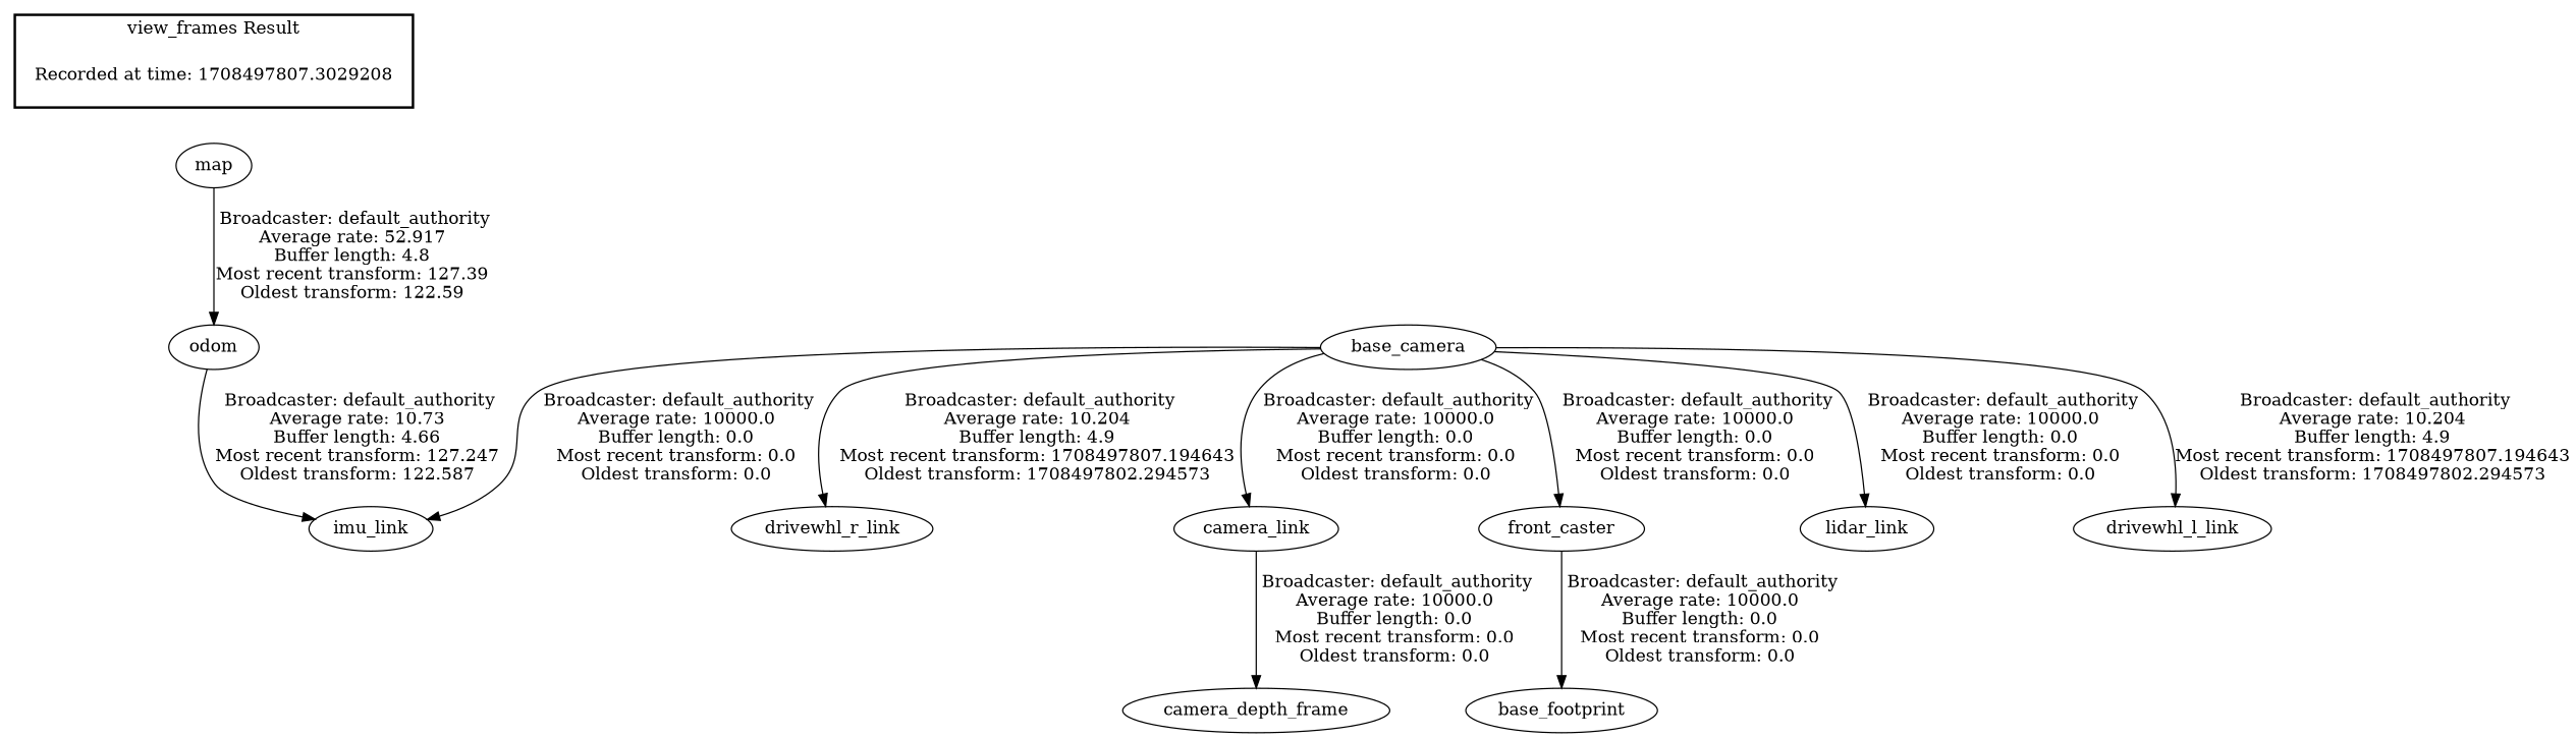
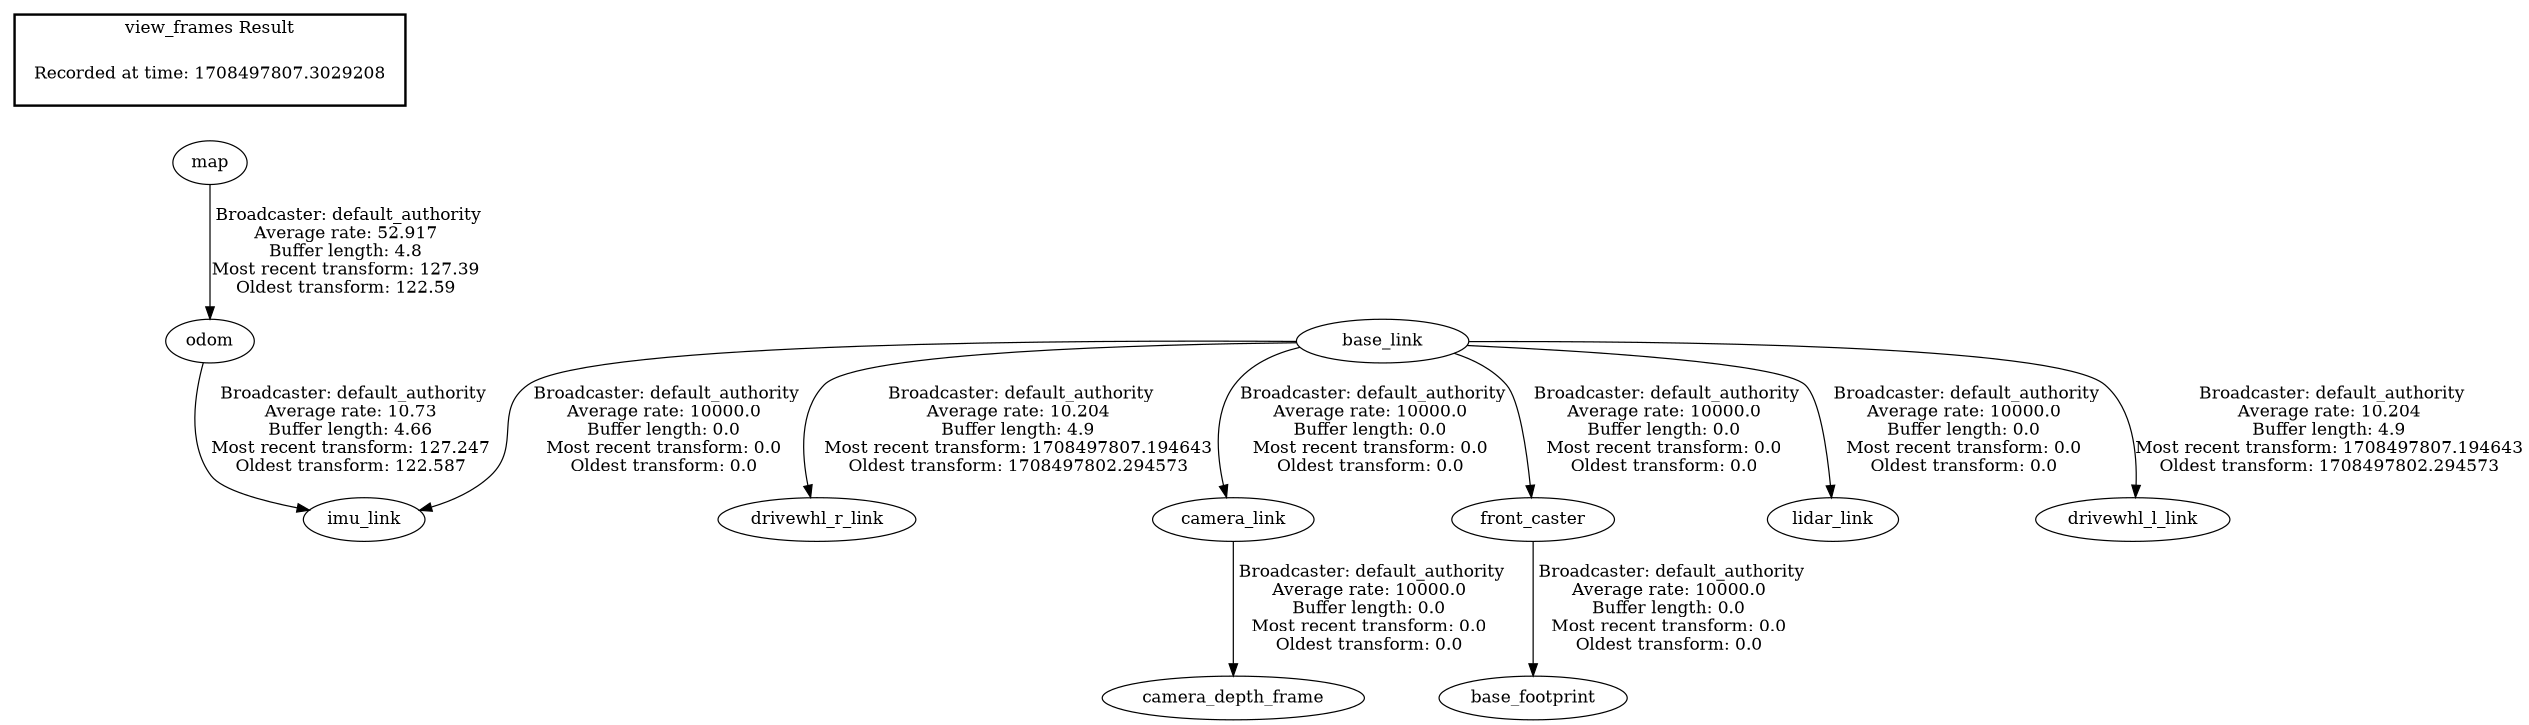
  digraph {
    "Recorded at time: 1708497807.3029208" [shape=plaintext]
    map
-   base_link [label=base_camera]
+   base_link
    drivewhl_r_link
    camera_link
    front_caster
    imu_link
    lidar_link
    drivewhl_l_link
    camera_depth_frame
    base_footprint
    odom
    subgraph cluster_1 {
      color=black
      label="view_frames Result"
      style=bold
      "Recorded at time: 1708497807.3029208"
    }
    "Recorded at time: 1708497807.3029208" -> map [style=invis]
    map -> odom [label=" Broadcaster: default_authority\nAverage rate: 52.917\nBuffer length: 4.8\nMost recent transform: 127.39\nOldest transform: 122.59\n"]
    base_link -> drivewhl_r_link [label=" Broadcaster: default_authority\nAverage rate: 10.204\nBuffer length: 4.9\nMost recent transform: 1708497807.194643\nOldest transform: 1708497802.294573\n"]
    base_link -> camera_link [label=" Broadcaster: default_authority\nAverage rate: 10000.0\nBuffer length: 0.0\nMost recent transform: 0.0\nOldest transform: 0.0\n"]
    base_link -> front_caster [label=" Broadcaster: default_authority\nAverage rate: 10000.0\nBuffer length: 0.0\nMost recent transform: 0.0\nOldest transform: 0.0\n"]
    base_link -> imu_link [label=" Broadcaster: default_authority\nAverage rate: 10000.0\nBuffer length: 0.0\nMost recent transform: 0.0\nOldest transform: 0.0\n"]
    base_link -> lidar_link [label=" Broadcaster: default_authority\nAverage rate: 10000.0\nBuffer length: 0.0\nMost recent transform: 0.0\nOldest transform: 0.0\n"]
    base_link -> drivewhl_l_link [label=" Broadcaster: default_authority\nAverage rate: 10.204\nBuffer length: 4.9\nMost recent transform: 1708497807.194643\nOldest transform: 1708497802.294573\n"]
    camera_link -> camera_depth_frame [label=" Broadcaster: default_authority\nAverage rate: 10000.0\nBuffer length: 0.0\nMost recent transform: 0.0\nOldest transform: 0.0\n"]
    front_caster -> base_footprint [label=" Broadcaster: default_authority\nAverage rate: 10000.0\nBuffer length: 0.0\nMost recent transform: 0.0\nOldest transform: 0.0\n"]
    odom -> imu_link [label=" Broadcaster: default_authority\nAverage rate: 10.73\nBuffer length: 4.66\nMost recent transform: 127.247\nOldest transform: 122.587\n"]
  }
